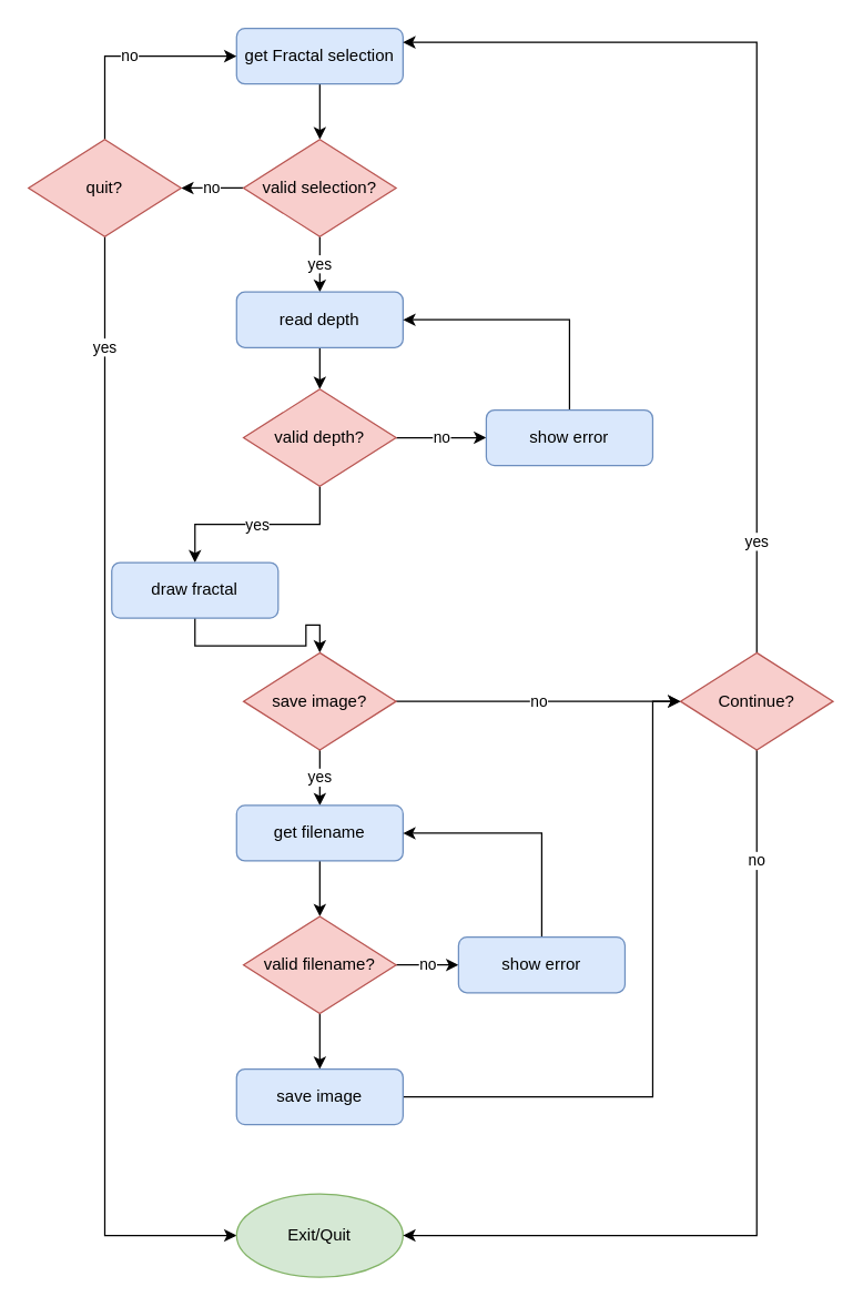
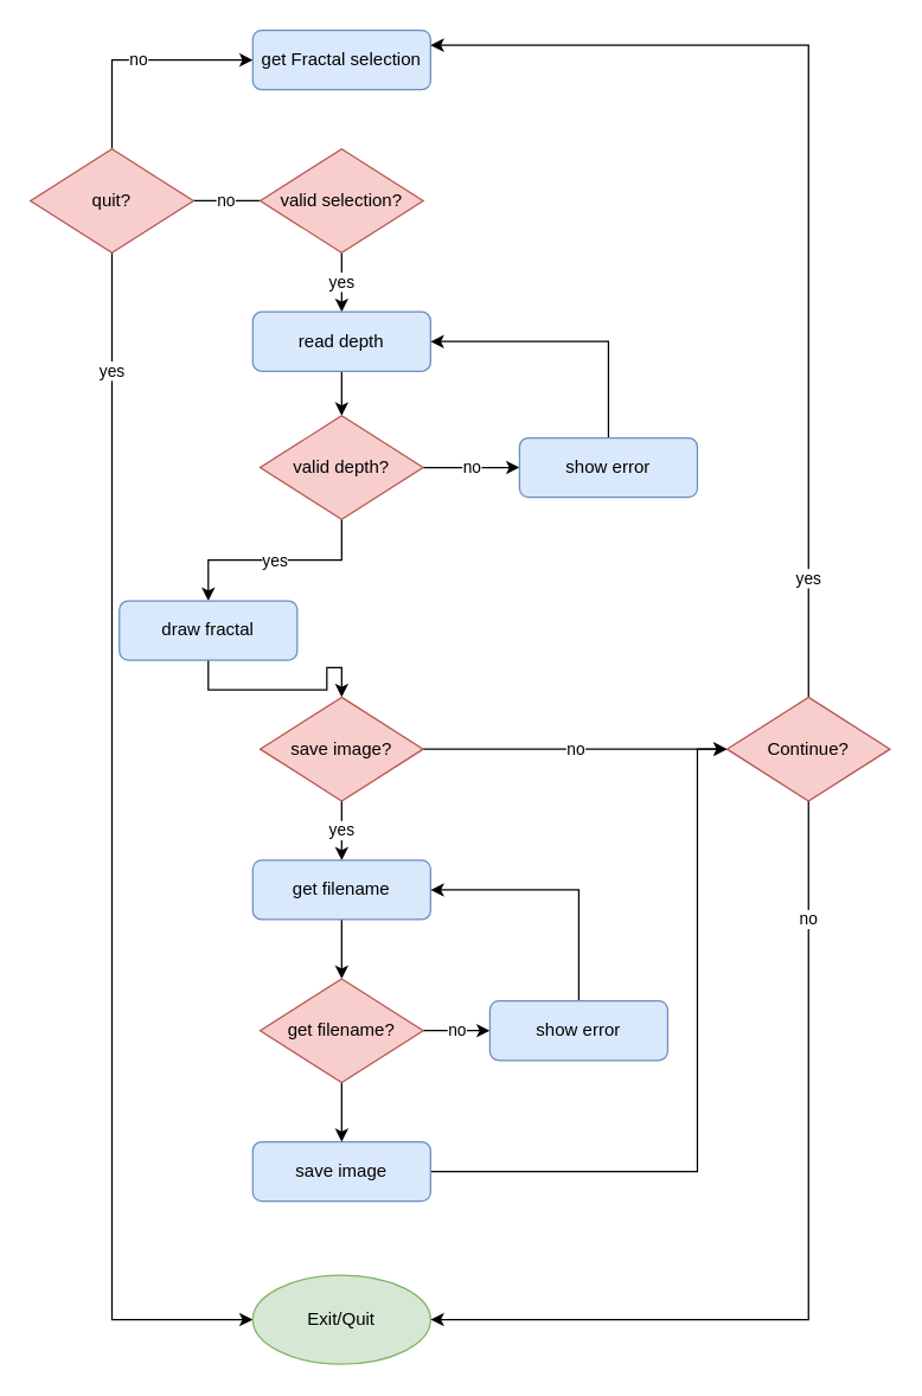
  <mxCell id="0" />
  <mxCell id="1" parent="0" />
- <mxCell id="2" value="" style="edgeStyle=orthogonalEdgeStyle;rounded=0;orthogonalLoop=1;jettySize=auto;html=1;" edge="1" parent="1" source="3" target="6"><mxGeometry relative="1" as="geometry" /></mxCell>
  <mxCell id="3" value="get Fractal selection" style="rounded=1;whiteSpace=wrap;html=1;fontSize=12;glass=0;strokeWidth=1;shadow=0;fillColor=#dae8fc;strokeColor=#6c8ebf;" parent="1" vertex="1"><mxGeometry x="170" y="20" width="120" height="40" as="geometry" /></mxCell>
  <mxCell id="4" value="yes" style="edgeStyle=orthogonalEdgeStyle;rounded=0;orthogonalLoop=1;jettySize=auto;html=1;" edge="1" parent="1" source="6" target="8"><mxGeometry relative="1" as="geometry" /></mxCell>
- <mxCell id="5" value="no" style="edgeStyle=orthogonalEdgeStyle;rounded=0;orthogonalLoop=1;jettySize=auto;html=1;entryX=1;entryY=0.5;entryDx=0;entryDy=0;" edge="1" parent="1" source="6" target="11"><mxGeometry relative="1" as="geometry"><mxPoint x="350" y="135" as="targetPoint" /></mxGeometry></mxCell>
+ <mxCell id="5" value="no" style="edgeStyle=orthogonalEdgeStyle;rounded=0;orthogonalLoop=1;jettySize=auto;html=1;entryX=1;entryY=0.5;entryDx=0;entryDy=0;endArrow=none;" edge="1" parent="1" source="6" target="11"><mxGeometry relative="1" as="geometry"><mxPoint x="350" y="135" as="targetPoint" /></mxGeometry></mxCell>
  <mxCell id="6" value="valid selection?" style="rhombus;whiteSpace=wrap;html=1;fillColor=#f8cecc;strokeColor=#b85450;" vertex="1" parent="1"><mxGeometry x="175" y="100" width="110" height="70" as="geometry" /></mxCell>
  <mxCell id="7" value="" style="edgeStyle=orthogonalEdgeStyle;rounded=0;orthogonalLoop=1;jettySize=auto;html=1;" edge="1" parent="1" source="8" target="15"><mxGeometry relative="1" as="geometry" /></mxCell>
  <mxCell id="8" value="read depth" style="rounded=1;whiteSpace=wrap;html=1;fontSize=12;glass=0;strokeWidth=1;shadow=0;fillColor=#dae8fc;strokeColor=#6c8ebf;" vertex="1" parent="1"><mxGeometry x="170" y="210" width="120" height="40" as="geometry" /></mxCell>
  <mxCell id="9" value="no" style="edgeStyle=orthogonalEdgeStyle;rounded=0;orthogonalLoop=1;jettySize=auto;html=1;entryX=0;entryY=0.5;entryDx=0;entryDy=0;exitX=0.5;exitY=0;exitDx=0;exitDy=0;" edge="1" parent="1" source="11" target="3"><mxGeometry relative="1" as="geometry" /></mxCell>
  <mxCell id="10" value="yes" style="edgeStyle=orthogonalEdgeStyle;rounded=0;orthogonalLoop=1;jettySize=auto;html=1;entryX=0;entryY=0.5;entryDx=0;entryDy=0;" edge="1" parent="1" source="11" target="12"><mxGeometry x="-0.804" relative="1" as="geometry"><Array as="points"><mxPoint x="75" y="890" /></Array><mxPoint as="offset" /></mxGeometry></mxCell>
  <mxCell id="11" value="quit?" style="rhombus;whiteSpace=wrap;html=1;fillColor=#f8cecc;strokeColor=#b85450;" vertex="1" parent="1"><mxGeometry x="20" y="100" width="110" height="70" as="geometry" /></mxCell>
  <mxCell id="12" value="Exit/Quit" style="ellipse;whiteSpace=wrap;html=1;fillColor=#d5e8d4;strokeColor=#82b366;" vertex="1" parent="1"><mxGeometry x="170" y="860" width="120" height="60" as="geometry" /></mxCell>
  <mxCell id="13" value="no" style="edgeStyle=orthogonalEdgeStyle;rounded=0;orthogonalLoop=1;jettySize=auto;html=1;" edge="1" parent="1" source="15" target="17"><mxGeometry relative="1" as="geometry" /></mxCell>
  <mxCell id="14" value="yes" style="edgeStyle=orthogonalEdgeStyle;rounded=0;orthogonalLoop=1;jettySize=auto;html=1;" edge="1" parent="1" source="15" target="19"><mxGeometry relative="1" as="geometry" /></mxCell>
  <mxCell id="15" value="valid depth?" style="rhombus;whiteSpace=wrap;html=1;fillColor=#f8cecc;strokeColor=#b85450;" vertex="1" parent="1"><mxGeometry x="175" y="280" width="110" height="70" as="geometry" /></mxCell>
  <mxCell id="16" style="edgeStyle=orthogonalEdgeStyle;rounded=0;orthogonalLoop=1;jettySize=auto;html=1;entryX=1;entryY=0.5;entryDx=0;entryDy=0;" edge="1" parent="1" source="17" target="8"><mxGeometry relative="1" as="geometry"><Array as="points"><mxPoint x="410" y="230" /></Array></mxGeometry></mxCell>
  <mxCell id="17" value="show error" style="rounded=1;whiteSpace=wrap;html=1;fontSize=12;glass=0;strokeWidth=1;shadow=0;fillColor=#dae8fc;strokeColor=#6c8ebf;" vertex="1" parent="1"><mxGeometry x="350" y="295" width="120" height="40" as="geometry" /></mxCell>
  <mxCell id="18" value="" style="edgeStyle=orthogonalEdgeStyle;rounded=0;orthogonalLoop=1;jettySize=auto;html=1;" edge="1" parent="1" source="19" target="22"><mxGeometry relative="1" as="geometry" /></mxCell>
  <mxCell id="19" value="draw fractal" style="rounded=1;whiteSpace=wrap;html=1;fontSize=12;glass=0;strokeWidth=1;shadow=0;fillColor=#dae8fc;strokeColor=#6c8ebf;" vertex="1" parent="1"><mxGeometry x="80" y="405" width="120" height="40" as="geometry" /></mxCell>
  <mxCell id="20" value="no" style="edgeStyle=orthogonalEdgeStyle;rounded=0;orthogonalLoop=1;jettySize=auto;html=1;entryX=0;entryY=0.5;entryDx=0;entryDy=0;" edge="1" parent="1" source="22" target="25"><mxGeometry relative="1" as="geometry" /></mxCell>
  <mxCell id="21" value="yes" style="edgeStyle=orthogonalEdgeStyle;rounded=0;orthogonalLoop=1;jettySize=auto;html=1;" edge="1" parent="1" source="22" target="27"><mxGeometry relative="1" as="geometry" /></mxCell>
  <mxCell id="22" value="save image?" style="rhombus;whiteSpace=wrap;html=1;fillColor=#f8cecc;strokeColor=#b85450;" vertex="1" parent="1"><mxGeometry x="175" y="470" width="110" height="70" as="geometry" /></mxCell>
  <mxCell id="23" value="yes" style="edgeStyle=orthogonalEdgeStyle;rounded=0;orthogonalLoop=1;jettySize=auto;html=1;exitX=0.5;exitY=0;exitDx=0;exitDy=0;" edge="1" parent="1" source="25"><mxGeometry x="-0.77" relative="1" as="geometry"><mxPoint x="290" y="30" as="targetPoint" /><Array as="points"><mxPoint x="545" y="30" /><mxPoint x="290" y="30" /></Array><mxPoint as="offset" /></mxGeometry></mxCell>
  <mxCell id="24" value="no" style="edgeStyle=orthogonalEdgeStyle;rounded=0;orthogonalLoop=1;jettySize=auto;html=1;entryX=1;entryY=0.5;entryDx=0;entryDy=0;exitX=0.5;exitY=1;exitDx=0;exitDy=0;" edge="1" parent="1" source="25" target="12"><mxGeometry x="-0.736" relative="1" as="geometry"><Array as="points"><mxPoint x="545" y="890" /></Array><mxPoint as="offset" /></mxGeometry></mxCell>
  <mxCell id="25" value="Continue?" style="rhombus;whiteSpace=wrap;html=1;fillColor=#f8cecc;strokeColor=#b85450;" vertex="1" parent="1"><mxGeometry x="490" y="470" width="110" height="70" as="geometry" /></mxCell>
  <mxCell id="26" value="" style="edgeStyle=orthogonalEdgeStyle;rounded=0;orthogonalLoop=1;jettySize=auto;html=1;" edge="1" parent="1" source="27" target="30"><mxGeometry relative="1" as="geometry" /></mxCell>
  <mxCell id="27" value="get filename" style="rounded=1;whiteSpace=wrap;html=1;fontSize=12;glass=0;strokeWidth=1;shadow=0;fillColor=#dae8fc;strokeColor=#6c8ebf;" vertex="1" parent="1"><mxGeometry x="170" y="580" width="120" height="40" as="geometry" /></mxCell>
  <mxCell id="28" value="no" style="edgeStyle=orthogonalEdgeStyle;rounded=0;orthogonalLoop=1;jettySize=auto;html=1;" edge="1" parent="1" source="30" target="32"><mxGeometry relative="1" as="geometry" /></mxCell>
  <mxCell id="29" style="edgeStyle=orthogonalEdgeStyle;rounded=0;orthogonalLoop=1;jettySize=auto;html=1;" edge="1" parent="1" source="30" target="34"><mxGeometry relative="1" as="geometry" /></mxCell>
- <mxCell id="30" value="valid filename?" style="rhombus;whiteSpace=wrap;html=1;fillColor=#f8cecc;strokeColor=#b85450;" vertex="1" parent="1"><mxGeometry x="175" y="660" width="110" height="70" as="geometry" /></mxCell>
+ <mxCell id="30" value="get filename?" style="rhombus;whiteSpace=wrap;html=1;fillColor=#f8cecc;strokeColor=#b85450;" vertex="1" parent="1"><mxGeometry x="175" y="660" width="110" height="70" as="geometry" /></mxCell>
  <mxCell id="31" style="edgeStyle=orthogonalEdgeStyle;rounded=0;orthogonalLoop=1;jettySize=auto;html=1;entryX=1;entryY=0.5;entryDx=0;entryDy=0;exitX=0.5;exitY=0;exitDx=0;exitDy=0;" edge="1" parent="1" source="32" target="27"><mxGeometry relative="1" as="geometry" /></mxCell>
  <mxCell id="32" value="show error" style="rounded=1;whiteSpace=wrap;html=1;fontSize=12;glass=0;strokeWidth=1;shadow=0;fillColor=#dae8fc;strokeColor=#6c8ebf;" vertex="1" parent="1"><mxGeometry x="330" y="675" width="120" height="40" as="geometry" /></mxCell>
  <mxCell id="33" style="edgeStyle=orthogonalEdgeStyle;rounded=0;orthogonalLoop=1;jettySize=auto;html=1;entryX=0;entryY=0.5;entryDx=0;entryDy=0;" edge="1" parent="1" source="34" target="25"><mxGeometry relative="1" as="geometry"><Array as="points"><mxPoint x="470" y="790" /><mxPoint x="470" y="505" /></Array></mxGeometry></mxCell>
  <mxCell id="34" value="save image" style="rounded=1;whiteSpace=wrap;html=1;fontSize=12;glass=0;strokeWidth=1;shadow=0;fillColor=#dae8fc;strokeColor=#6c8ebf;" vertex="1" parent="1"><mxGeometry x="170" y="770" width="120" height="40" as="geometry" /></mxCell>
